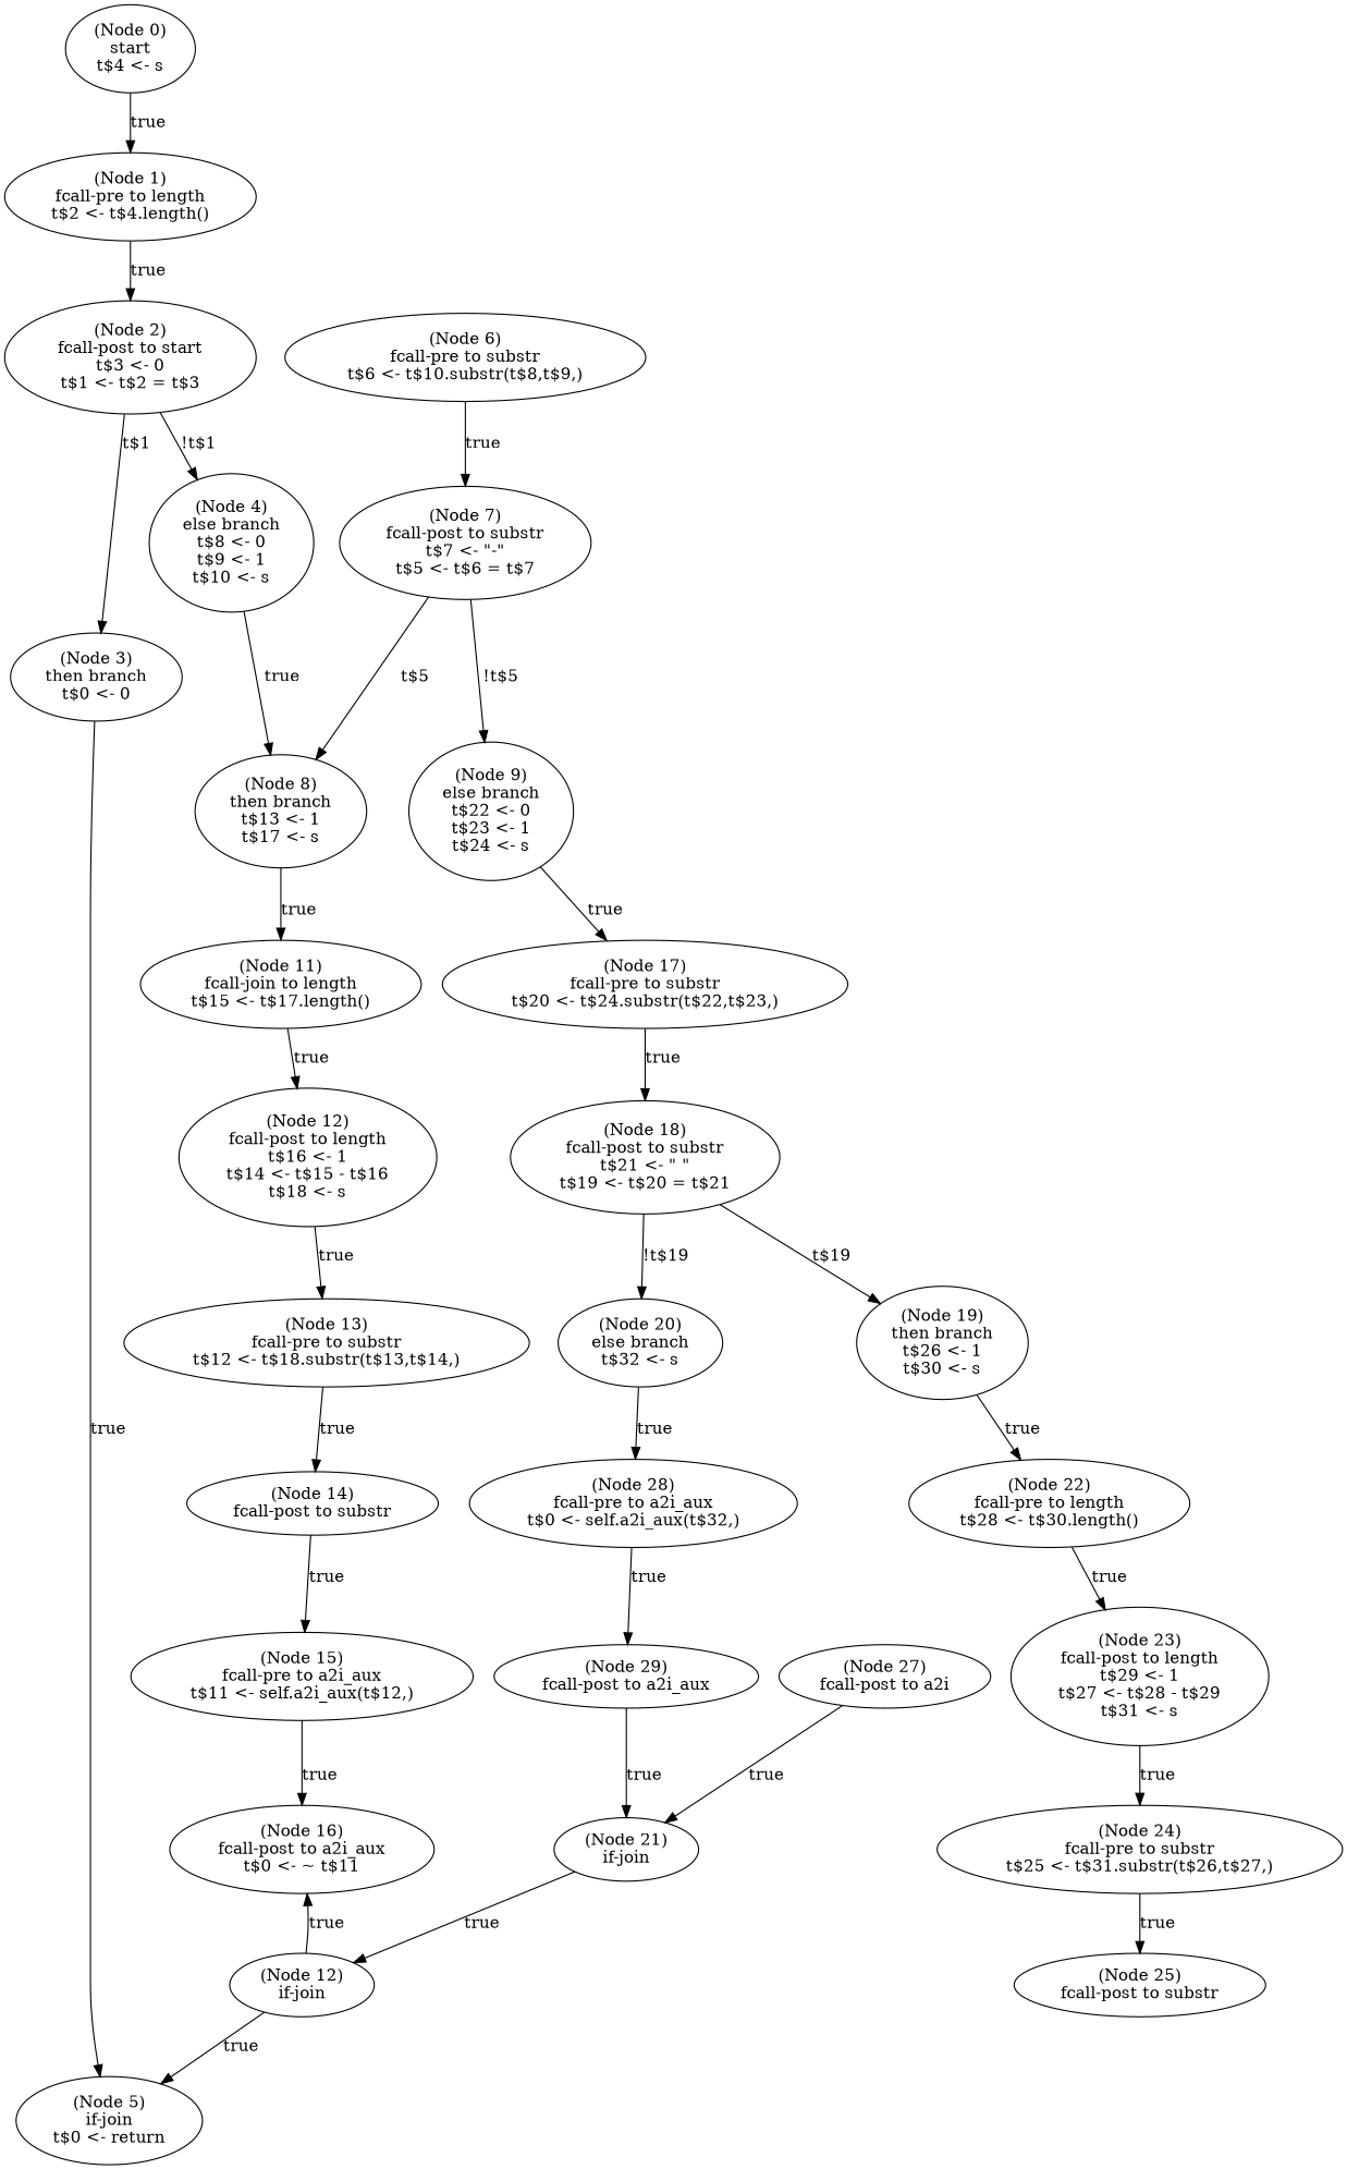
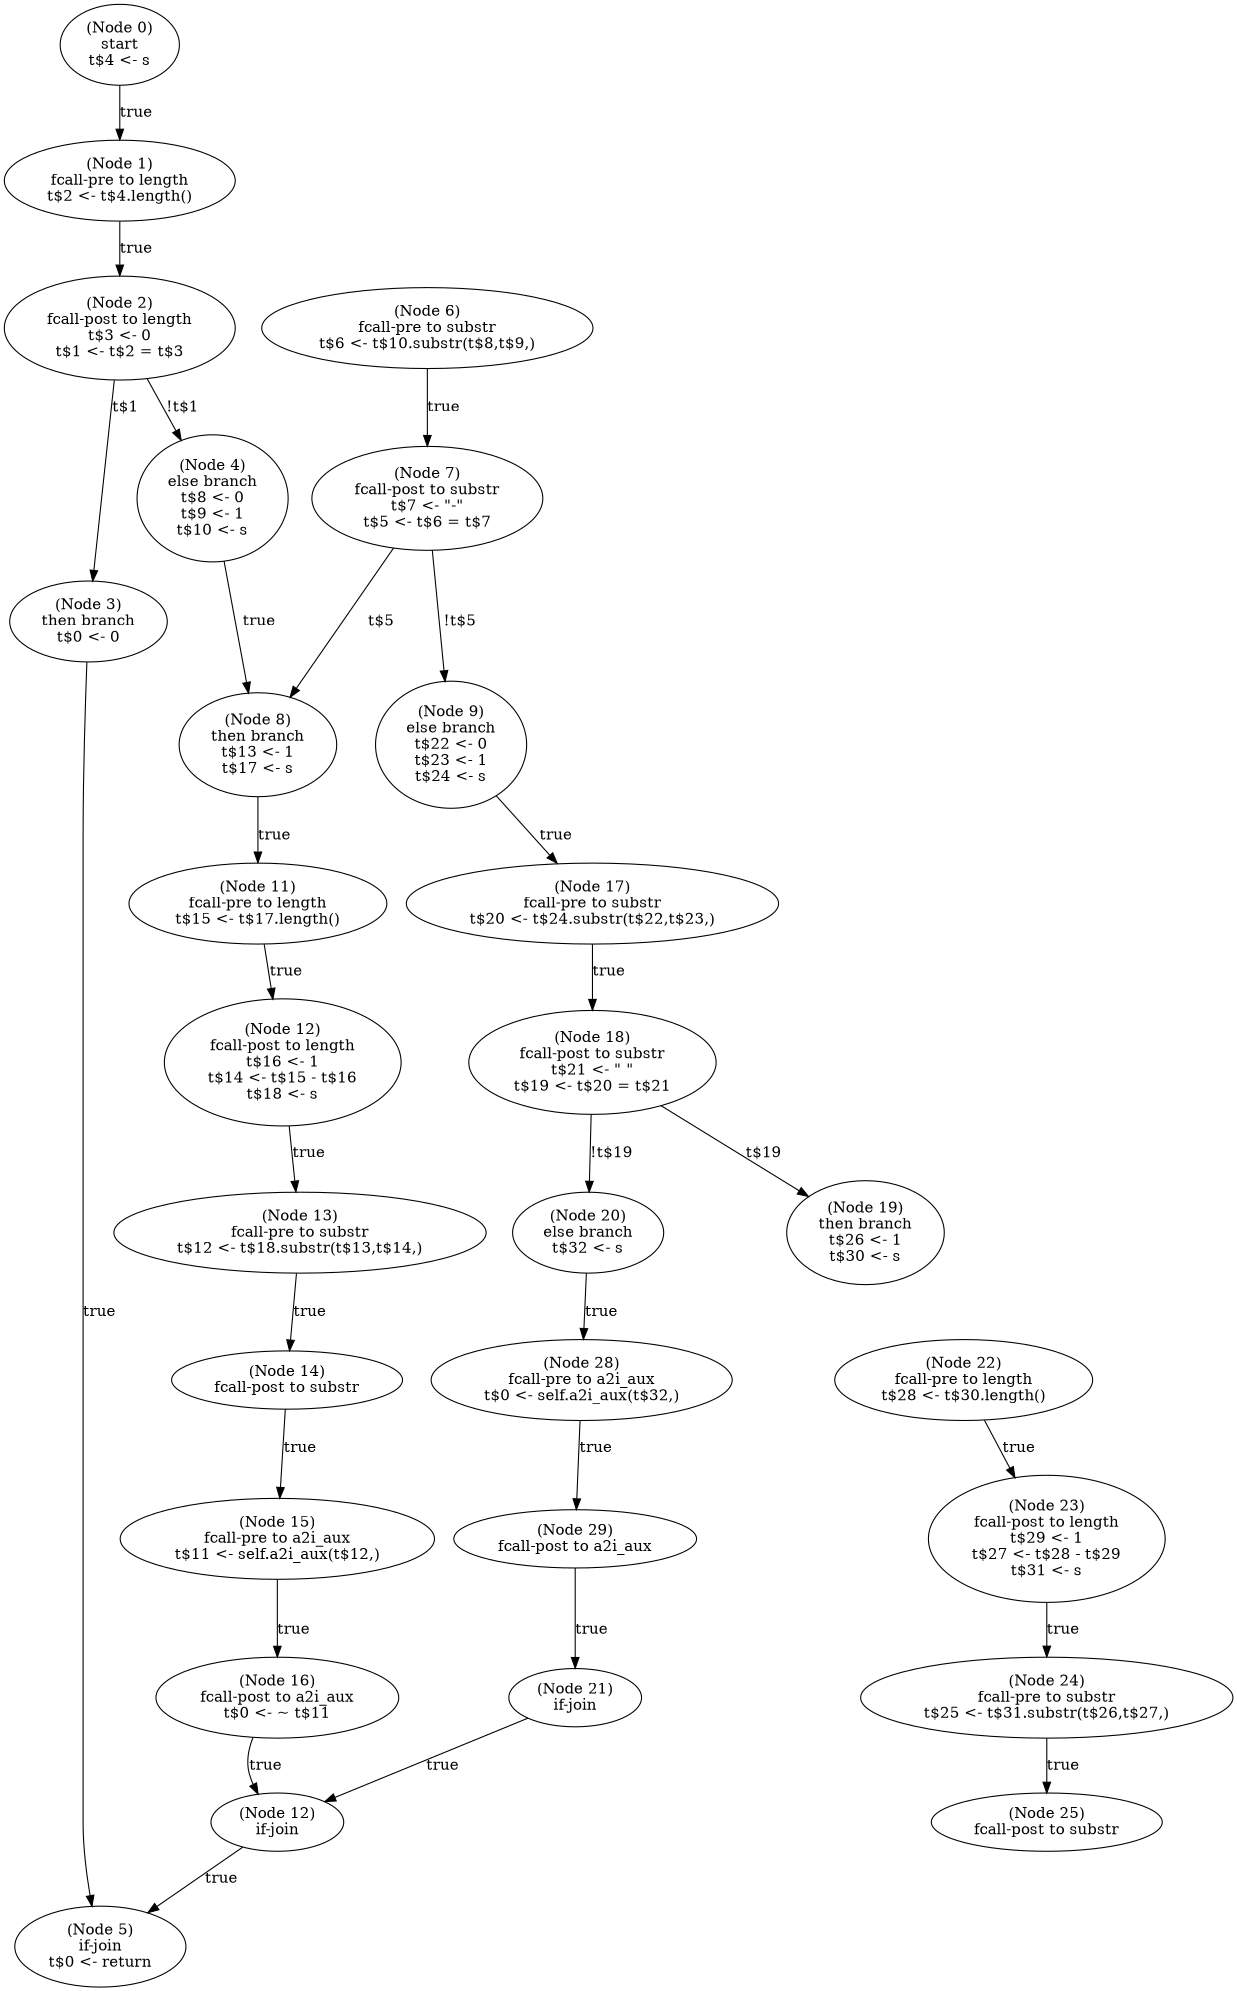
  digraph {
    n1 [label="(Node 0)\nstart\nt$4 <- s\n"]
    n2 [label="(Node 1)\nfcall-pre to length\nt$2 <- t$4.length()\n"]
-   n3 [label="(Node 2)\nfcall-post to start\nt$3 <- 0\nt$1 <- t$2 = t$3\n"]
+   n3 [label="(Node 2)\nfcall-post to length\nt$3 <- 0\nt$1 <- t$2 = t$3\n"]
    n4 [label="(Node 4)\nelse branch\nt$8 <- 0\nt$9 <- 1\nt$10 <- s\n"]
    n5 [label="(Node 3)\nthen branch\nt$0 <- 0\n"]
    n6 [label="(Node 8)\nthen branch\nt$13 <- 1\nt$17 <- s\n"]
    n7 [label="(Node 5)\nif-join\nt$0 <- return\n"]
    n8 [label="(Node 6)\nfcall-pre to substr\nt$6 <- t$10.substr(t$8,t$9,)\n"]
    n9 [label="(Node 7)\nfcall-post to substr\nt$7 <- \"-\"\nt$5 <- t$6 = t$7\n"]
    n10 [label="(Node 9)\nelse branch\nt$22 <- 0\nt$23 <- 1\nt$24 <- s\n"]
    n11 [label="(Node 17)\nfcall-pre to substr\nt$20 <- t$24.substr(t$22,t$23,)\n"]
-   n12 [label="(Node 11)\nfcall-join to length\nt$15 <- t$17.length()\n"]
+   n12 [label="(Node 11)\nfcall-pre to length\nt$15 <- t$17.length()\n"]
    n13 [label="(Node 18)\nfcall-post to substr\nt$21 <- \" \"\nt$19 <- t$20 = t$21\n"]
    n14 [label="(Node 12)\nfcall-post to length\nt$16 <- 1\nt$14 <- t$15 - t$16\nt$18 <- s\n"]
    n15 [label="(Node 13)\nfcall-pre to substr\nt$12 <- t$18.substr(t$13,t$14,)\n"]
    n16 [label="(Node 20)\nelse branch\nt$32 <- s\n"]
    n17 [label="(Node 19)\nthen branch\nt$26 <- 1\nt$30 <- s\n"]
    n18 [label="(Node 12)\nif-join\n"]
    n19 [label="(Node 14)\nfcall-post to substr\n"]
    n20 [label="(Node 15)\nfcall-pre to a2i_aux\nt$11 <- self.a2i_aux(t$12,)\n"]
    n21 [label="(Node 16)\nfcall-post to a2i_aux\nt$0 <- ~ t$11\n"]
    n22 [label="(Node 28)\nfcall-pre to a2i_aux\nt$0 <- self.a2i_aux(t$32,)\n"]
    n23 [label="(Node 22)\nfcall-pre to length\nt$28 <- t$30.length()\n"]
    n24 [label="(Node 29)\nfcall-post to a2i_aux\n"]
    n25 [label="(Node 23)\nfcall-post to length\nt$29 <- 1\nt$27 <- t$28 - t$29\nt$31 <- s\n"]
    n26 [label="(Node 24)\nfcall-pre to substr\nt$25 <- t$31.substr(t$26,t$27,)\n"]
    n27 [label="(Node 21)\nif-join\n"]
    n28 [label="(Node 25)\nfcall-post to substr\n"]
-   n29 [label="(Node 27)\nfcall-post to a2i\n"]
    n1 -> n2 [label=true]
    n2 -> n3 [label=true]
    n3 -> n4 [label="!t$1"]
    n3 -> n5 [label="t$1"]
    n4 -> n6 [label=true]
    n5 -> n7 [label=true]
    n6 -> n12 [label=true]
    n8 -> n9 [label=true]
    n9 -> n6 [label="t$5"]
    n9 -> n10 [label="!t$5"]
    n10 -> n11 [label=true]
    n11 -> n13 [label=true]
    n12 -> n14 [label=true]
    n13 -> n16 [label="!t$19"]
    n13 -> n17 [label="t$19"]
    n14 -> n15 [label=true]
    n15 -> n19 [label=true]
    n16 -> n22 [label=true]
-   n17 -> n23 [label=true]
    n18 -> n7 [label=true]
    n19 -> n20 [label=true]
    n20 -> n21 [label=true]
-   n18 -> n21 [label=true]
+   n21 -> n18 [label=true]
    n22 -> n24 [label=true]
    n23 -> n25 [label=true]
    n24 -> n27 [label=true]
    n25 -> n26 [label=true]
    n26 -> n28 [label=true]
    n27 -> n18 [label=true]
-   n29 -> n27 [label=true]
  }
